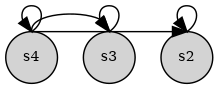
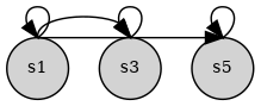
  digraph {
    rank=same
    node [fixedsize=true fontsize=10 shape=circle style=filled]
    edge [headport=n minlen=0.5 tailport=n]
-   s1 [height=0.5 label=s4]
-   s2 [height=0.5]
+   s1 [height=0.5]
+   s2 [height=0.5 label=s5]
    s3 [height=0.5]
    s1 -> s1
    s1 -> s2
    s1 -> s3
    s2 -> s2
    s3 -> s3
  }
